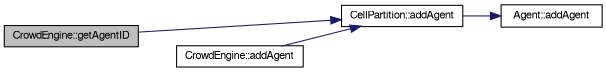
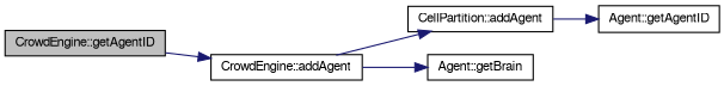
  digraph {
    rankdir=LR
    node [color=black fillcolor=white fontname=FreeSans fontsize=10 shape=record style=filled]
    edge [color=midnightblue fontname=FreeSans fontsize=10 labelfontname=FreeSans labelfontsize=10 style=solid]
    n1 [fillcolor=grey75 fontcolor=black height=0.2 label="CrowdEngine::getAgentID" width=0.4]
    n2 [height=0.2 label="CrowdEngine::addAgent" width=0.4]
    n3 [height=0.2 label="CellPartition::addAgent" width=0.4]
-   n5 [height=0.2 label="Agent::addAgent" width=0.4]
-   n1 -> n3
+   n4 [height=0.2 label="Agent::getBrain" width=0.4]
+   n5 [height=0.2 label="Agent::getAgentID" width=0.4]
+   n1 -> n2
    n2 -> n3
+   n2 -> n4
    n3 -> n5
  }
